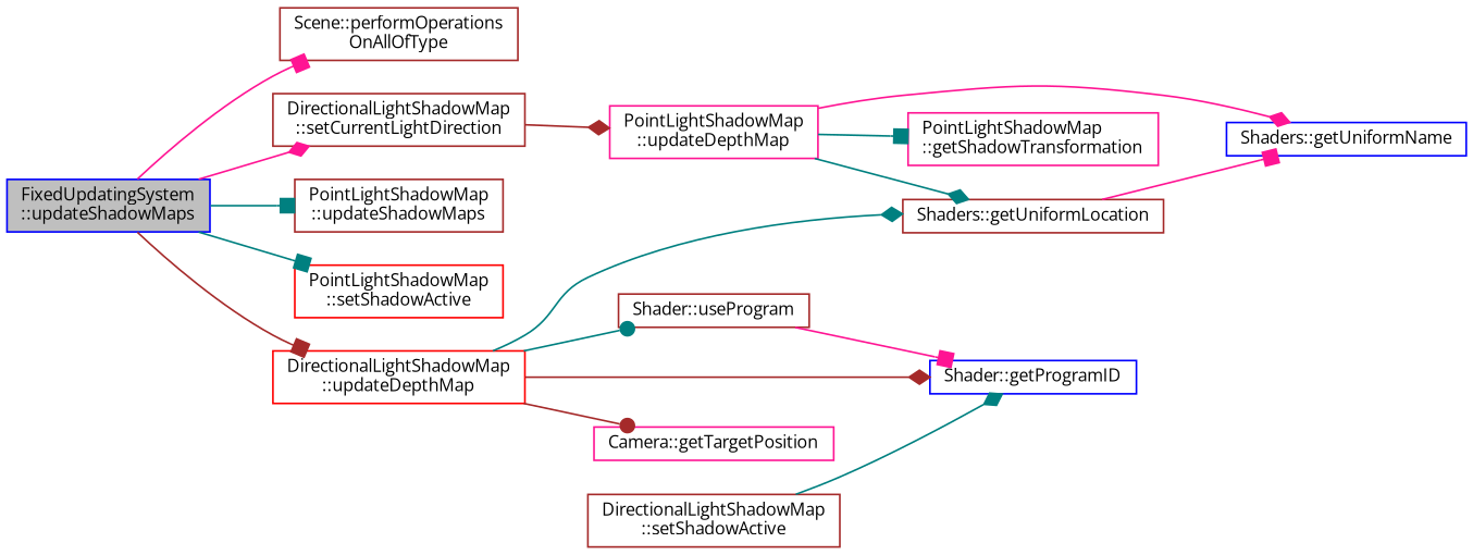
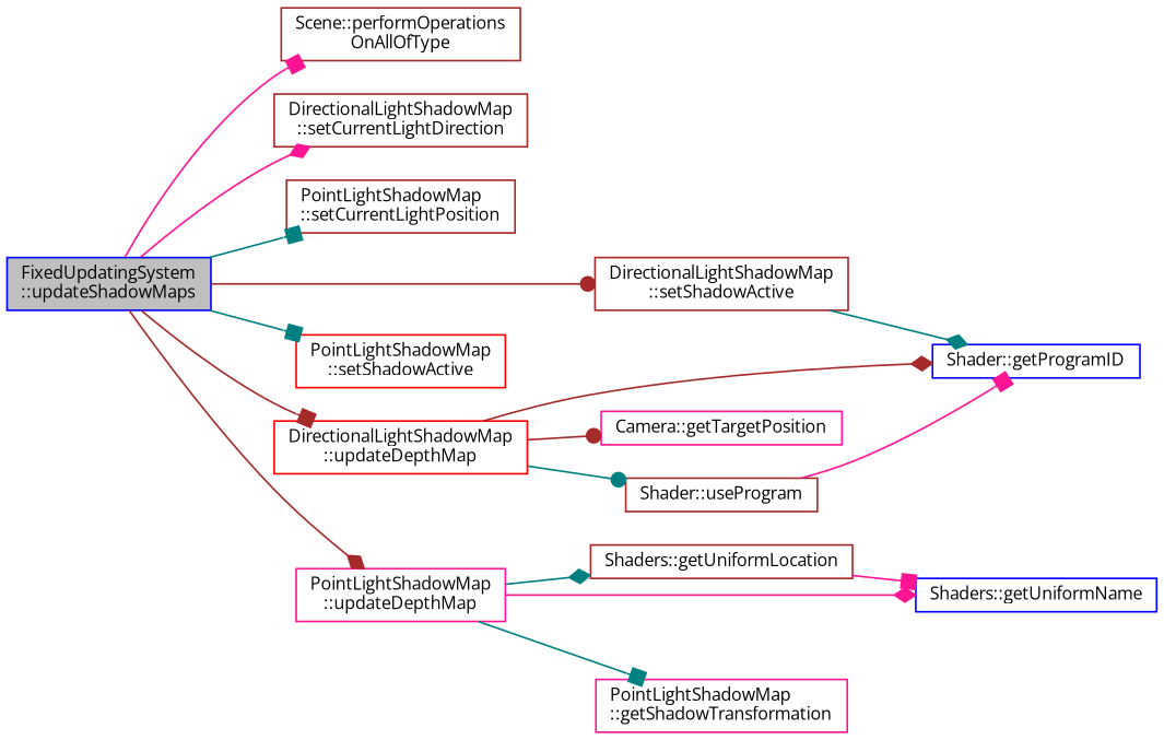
  digraph {
    fontname="Open Sans"
    rankdir=LR
    node [color=brown fillcolor=white fontname="Open Sans" fontsize=10 shape=record style=filled]
    edge [arrowhead=box color=teal fontname="Open Sans" fontsize=10 labelfontname=Helvetica labelfontsize=10 style=solid]
    n1 [color=blue fillcolor=grey75 fontcolor=black height=0.2 label="FixedUpdatingSystem\l::updateShadowMaps" width=0.4]
    n2 [height=0.2 label="Scene::performOperations\lOnAllOfType" width=0.4]
    n3 [height=0.2 label="DirectionalLightShadowMap\l::setCurrentLightDirection" width=0.4]
-   n4 [height=0.2 label="PointLightShadowMap\l::updateShadowMaps" width=0.4]
+   n4 [height=0.2 label="PointLightShadowMap\l::setCurrentLightPosition" width=0.4]
    n5 [height=0.2 label="DirectionalLightShadowMap\l::setShadowActive" width=0.4]
    n6 [color=red height=0.2 label="PointLightShadowMap\l::setShadowActive" width=0.4]
    n7 [color=red height=0.2 label="DirectionalLightShadowMap\l::updateDepthMap" width=0.4]
    n8 [color=deeppink height=0.2 label="PointLightShadowMap\l::updateDepthMap" width=0.4]
    n9 [color=blue height=0.2 label="Shader::getProgramID" width=0.4]
    n10 [color=deeppink height=0.2 label="Camera::getTargetPosition" width=0.4]
    n11 [height=0.2 label="Shaders::getUniformLocation" width=0.4]
    n12 [height=0.2 label="Shader::useProgram" width=0.4]
    n13 [color=blue height=0.2 label="Shaders::getUniformName" width=0.4]
    n14 [color=deeppink height=0.2 label="PointLightShadowMap\l::getShadowTransformation" width=0.4]
    n1 -> n2 [color=deeppink]
    n1 -> n3 [arrowhead=diamond color=deeppink]
    n1 -> n4
+   n1 -> n5 [arrowhead=dot color=brown]
    n1 -> n6
    n1 -> n7 [color=brown]
-   n3 -> n8 [arrowhead=diamond color=brown]
+   n1 -> n8 [arrowhead=diamond color=brown]
    n5 -> n9 [arrowhead=diamond]
    n7 -> n9 [arrowhead=diamond color=brown]
    n7 -> n10 [arrowhead=dot color=brown]
-   n7 -> n11 [arrowhead=diamond]
    n7 -> n12 [arrowhead=dot]
    n8 -> n11 [arrowhead=diamond]
    n8 -> n13 [arrowhead=diamond color=deeppink]
    n8 -> n14
    n11 -> n13 [color=deeppink]
    n12 -> n9 [color=deeppink]
  }
